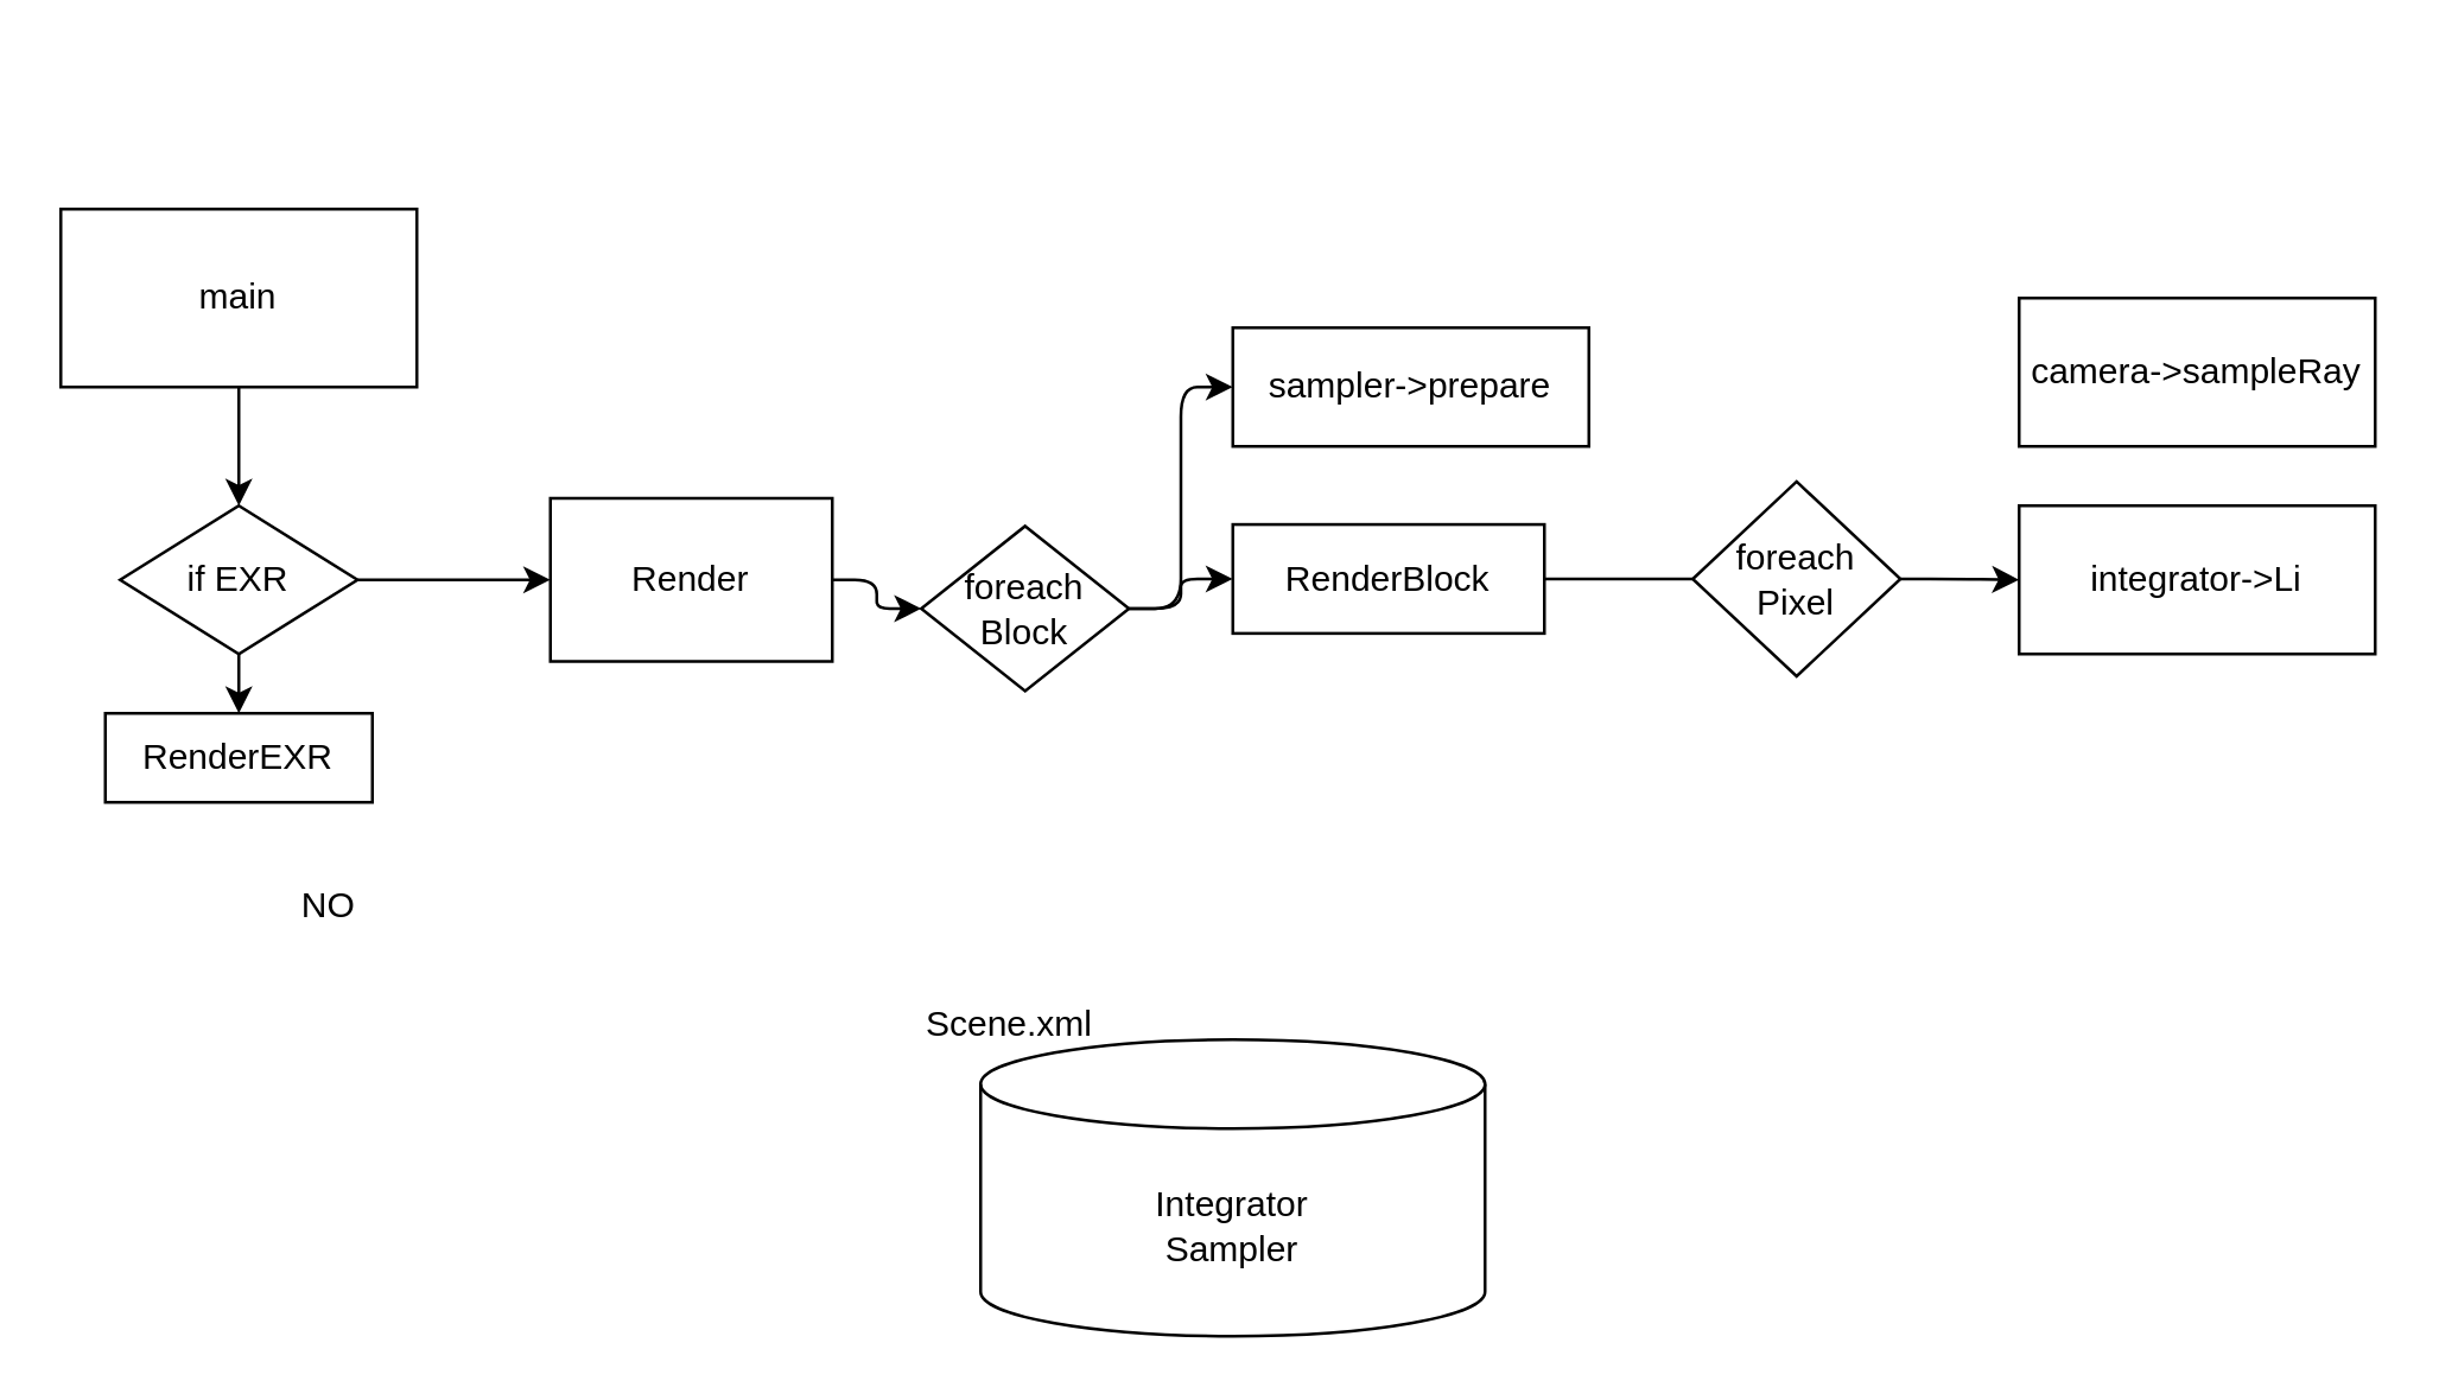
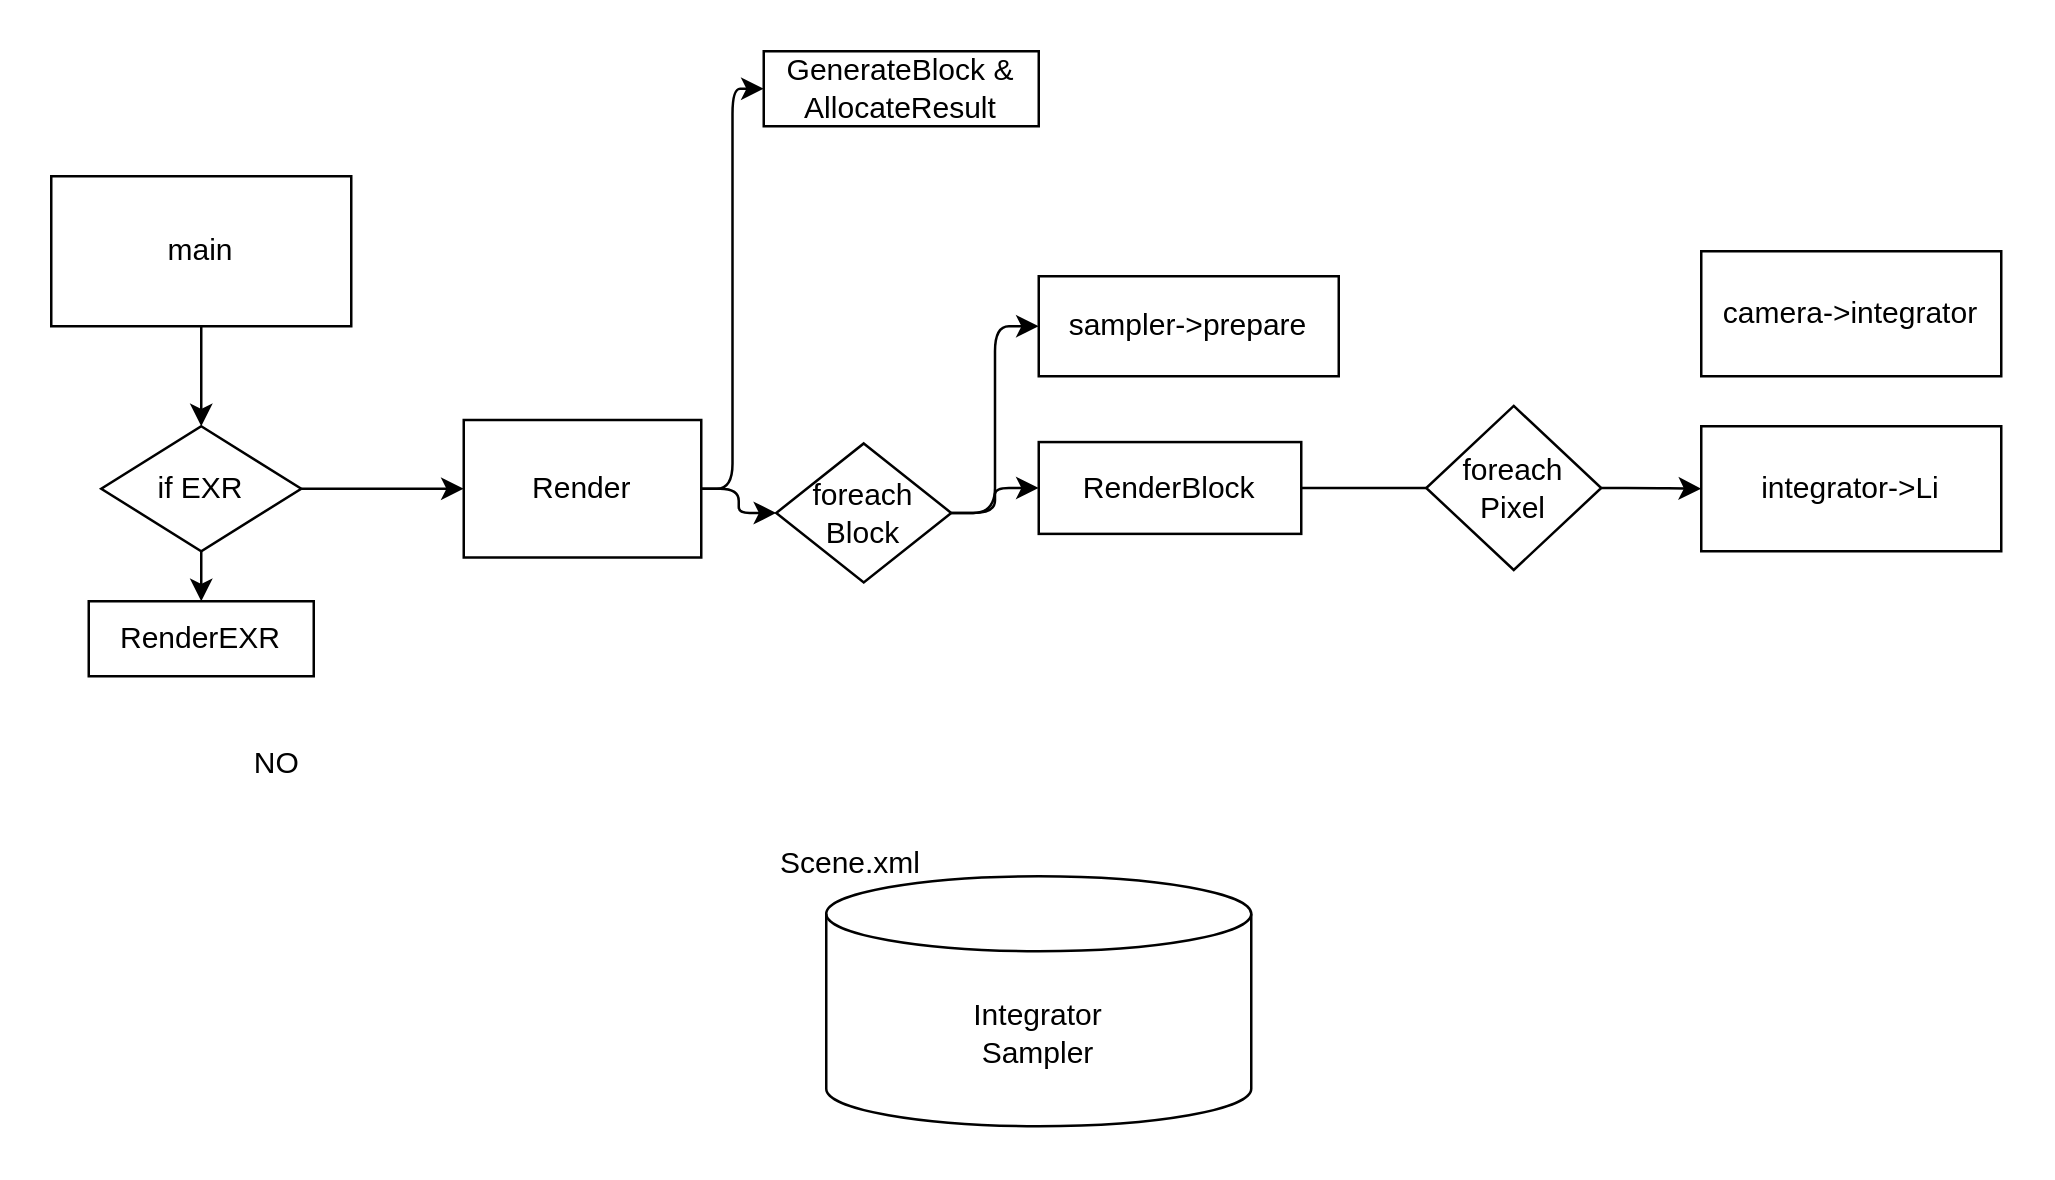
  <mxCell id="0" />
  <mxCell id="1" parent="0" />
  <mxCell id="2" value="" style="edgeStyle=none;html=1;" edge="1" parent="1" source="3" target="6"><mxGeometry relative="1" as="geometry" /></mxCell>
  <mxCell id="3" value="main" style="rounded=0;whiteSpace=wrap;html=1;" vertex="1" parent="1"><mxGeometry x="20" y="70" width="120" height="60" as="geometry" /></mxCell>
  <mxCell id="4" value="" style="edgeStyle=none;html=1;" edge="1" parent="1" source="6" target="9"><mxGeometry relative="1" as="geometry" /></mxCell>
  <mxCell id="5" value="" style="edgeStyle=orthogonalEdgeStyle;html=1;" edge="1" parent="1" source="6" target="10"><mxGeometry relative="1" as="geometry" /></mxCell>
  <mxCell id="6" value="if EXR" style="rhombus;whiteSpace=wrap;html=1;rounded=0;" vertex="1" parent="1"><mxGeometry x="40" y="170" width="80" height="50" as="geometry" /></mxCell>
  <mxCell id="7" value="" style="edgeStyle=orthogonalEdgeStyle;html=1;" edge="1" parent="1" source="9" target="14"><mxGeometry relative="1" as="geometry" /></mxCell>
+ <mxCell id="8" style="edgeStyle=orthogonalEdgeStyle;html=1;entryX=0;entryY=0.5;entryDx=0;entryDy=0;" edge="1" parent="1" source="9" target="19"><mxGeometry relative="1" as="geometry" /></mxCell>
  <mxCell id="9" value="Render" style="whiteSpace=wrap;html=1;rounded=0;" vertex="1" parent="1"><mxGeometry x="185" y="167.5" width="95" height="55" as="geometry" /></mxCell>
  <mxCell id="10" value="RenderEXR" style="whiteSpace=wrap;html=1;rounded=0;" vertex="1" parent="1"><mxGeometry x="35" y="240" width="90" height="30" as="geometry" /></mxCell>
  <mxCell id="11" value="NO" style="text;html=1;align=center;verticalAlign=middle;resizable=0;points=[];autosize=1;strokeColor=none;fillColor=none;" vertex="1" parent="1"><mxGeometry x="90" y="290" width="40" height="30" as="geometry" /></mxCell>
  <mxCell id="12" value="" style="edgeStyle=orthogonalEdgeStyle;html=1;" edge="1" parent="1" source="14" target="16"><mxGeometry relative="1" as="geometry" /></mxCell>
  <mxCell id="13" style="edgeStyle=orthogonalEdgeStyle;html=1;entryX=0;entryY=0.5;entryDx=0;entryDy=0;" edge="1" parent="1" source="14" target="20"><mxGeometry relative="1" as="geometry" /></mxCell>
  <mxCell id="14" value="foreach Block" style="rhombus;whiteSpace=wrap;html=1;rounded=0;" vertex="1" parent="1"><mxGeometry x="310" y="176.87" width="70" height="55.63" as="geometry" /></mxCell>
  <mxCell id="15" value="" style="edgeStyle=orthogonalEdgeStyle;html=1;endArrow=none;" edge="1" parent="1" source="16" target="18"><mxGeometry relative="1" as="geometry" /></mxCell>
  <mxCell id="16" value="RenderBlock" style="whiteSpace=wrap;html=1;rounded=0;" vertex="1" parent="1"><mxGeometry x="415" y="176.33" width="105" height="36.72" as="geometry" /></mxCell>
  <mxCell id="17" value="" style="edgeStyle=orthogonalEdgeStyle;html=1;entryX=0;entryY=0.5;entryDx=0;entryDy=0;" edge="1" parent="1" source="18" target="22"><mxGeometry relative="1" as="geometry"><mxPoint x="680" y="194.667" as="targetPoint" /></mxGeometry></mxCell>
  <mxCell id="18" value="foreach Pixel" style="rhombus;whiteSpace=wrap;html=1;rounded=0;" vertex="1" parent="1"><mxGeometry x="570" y="161.87" width="70" height="65.63" as="geometry" /></mxCell>
+ <mxCell id="19" value="GenerateBlock &amp;amp; AllocateResult" style="whiteSpace=wrap;html=1;rounded=0;" vertex="1" parent="1"><mxGeometry x="305" y="20" width="110" height="30" as="geometry" /></mxCell>
  <mxCell id="20" value="sampler-&amp;gt;prepare" style="rounded=0;whiteSpace=wrap;html=1;" vertex="1" parent="1"><mxGeometry x="415" y="110" width="120" height="40" as="geometry" /></mxCell>
- <mxCell id="21" value="camera-&amp;gt;sampleRay" style="whiteSpace=wrap;html=1;rounded=0;" vertex="1" parent="1"><mxGeometry x="680" y="100" width="120" height="50" as="geometry" /></mxCell>
+ <mxCell id="21" value="camera-&amp;gt;integrator" style="whiteSpace=wrap;html=1;rounded=0;" vertex="1" parent="1"><mxGeometry x="680" y="100" width="120" height="50" as="geometry" /></mxCell>
  <mxCell id="22" value="integrator-&amp;gt;Li" style="whiteSpace=wrap;html=1;rounded=0;" vertex="1" parent="1"><mxGeometry x="680" y="170" width="120" height="50" as="geometry" /></mxCell>
  <mxCell id="23" value="" style="group" vertex="1" connectable="0" parent="1"><mxGeometry x="310" y="330" width="190" height="120" as="geometry" /></mxCell>
  <mxCell id="24" value="Integrator&lt;br&gt;Sampler" style="shape=cylinder3;whiteSpace=wrap;html=1;boundedLbl=1;backgroundOutline=1;size=15;" vertex="1" parent="23"><mxGeometry x="20" y="20" width="170" height="100" as="geometry" /></mxCell>
  <mxCell id="25" value="Scene.xml" style="text;html=1;strokeColor=none;fillColor=none;align=center;verticalAlign=middle;whiteSpace=wrap;rounded=0;" vertex="1" parent="23"><mxGeometry width="60" height="30" as="geometry" /></mxCell>
